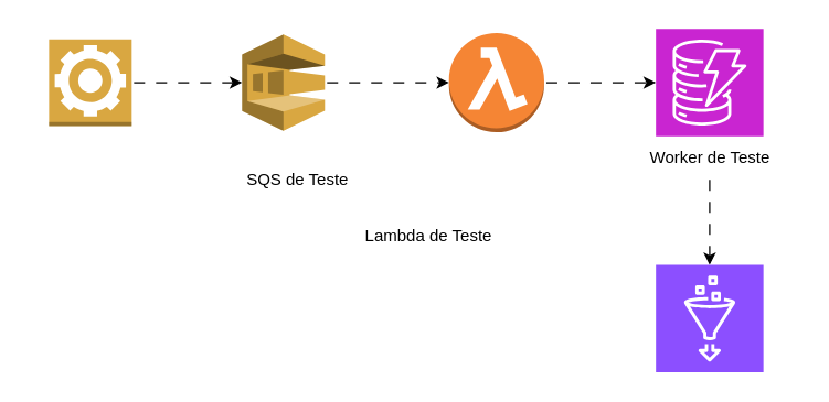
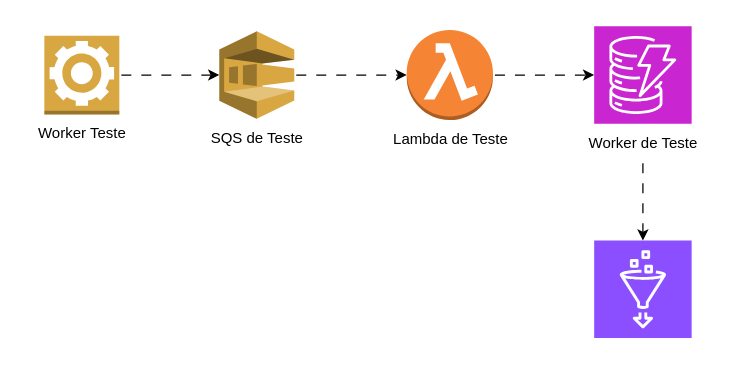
  <mxCell id="0" />
  <mxCell id="1" parent="0" />
  <mxCell id="2" value="" style="edgeStyle=orthogonalEdgeStyle;rounded=0;orthogonalLoop=1;jettySize=auto;html=1;flowAnimation=1;" parent="1" source="3" target="6" edge="1"><mxGeometry relative="1" as="geometry" /></mxCell>
  <mxCell id="3" value="" style="outlineConnect=0;dashed=0;verticalLabelPosition=bottom;verticalAlign=top;align=center;html=1;shape=mxgraph.aws3.worker;fillColor=#D9A741;gradientColor=none;" parent="1" vertex="1"><mxGeometry x="35" y="28" width="60" height="63" as="geometry" /></mxCell>
+ <mxCell id="4" value="Worker Teste" style="text;html=1;align=center;verticalAlign=middle;resizable=0;points=[];autosize=1;strokeColor=none;fillColor=none;" parent="1" vertex="1"><mxGeometry x="20" y="91" width="90" height="30" as="geometry" /></mxCell>
  <mxCell id="5" value="" style="edgeStyle=orthogonalEdgeStyle;rounded=0;orthogonalLoop=1;jettySize=auto;html=1;flowAnimation=1;" parent="1" source="6" target="9" edge="1"><mxGeometry relative="1" as="geometry" /></mxCell>
  <mxCell id="6" value="" style="outlineConnect=0;dashed=0;verticalLabelPosition=bottom;verticalAlign=top;align=center;html=1;shape=mxgraph.aws3.sqs;fillColor=#D9A741;gradientColor=none;" parent="1" vertex="1"><mxGeometry x="175" y="24.5" width="60" height="70" as="geometry" /></mxCell>
- <mxCell id="7" value="SQS de Teste" style="text;html=1;align=center;verticalAlign=middle;resizable=0;points=[];autosize=1;strokeColor=none;fillColor=none;" parent="1" vertex="1"><mxGeometry x="165" y="114.5" width="100" height="30" as="geometry" /></mxCell>
+ <mxCell id="7" value="SQS de Teste" style="text;html=1;align=center;verticalAlign=middle;resizable=0;points=[];autosize=1;strokeColor=none;fillColor=none;" parent="1" vertex="1"><mxGeometry x="155" y="94.5" width="100" height="30" as="geometry" /></mxCell>
  <mxCell id="8" value="" style="edgeStyle=orthogonalEdgeStyle;rounded=0;orthogonalLoop=1;jettySize=auto;html=1;flowAnimation=1;" parent="1" source="9" target="11" edge="1"><mxGeometry relative="1" as="geometry" /></mxCell>
  <mxCell id="9" value="" style="outlineConnect=0;dashed=0;verticalLabelPosition=bottom;verticalAlign=top;align=center;html=1;shape=mxgraph.aws3.lambda_function;fillColor=#F58534;gradientColor=none;" parent="1" vertex="1"><mxGeometry x="325" y="23.5" width="69" height="72" as="geometry" /></mxCell>
- <mxCell id="10" value="Lambda de Teste" style="text;html=1;align=center;verticalAlign=middle;resizable=0;points=[];autosize=1;strokeColor=none;fillColor=none;" parent="1" vertex="1"><mxGeometry x="249.5" y="155.5" width="120" height="30" as="geometry" /></mxCell>
+ <mxCell id="10" value="Lambda de Teste" style="text;html=1;align=center;verticalAlign=middle;resizable=0;points=[];autosize=1;strokeColor=none;fillColor=none;" parent="1" vertex="1"><mxGeometry x="299.5" y="95.5" width="120" height="30" as="geometry" /></mxCell>
  <mxCell id="11" value="" style="sketch=0;points=[[0,0,0],[0.25,0,0],[0.5,0,0],[0.75,0,0],[1,0,0],[0,1,0],[0.25,1,0],[0.5,1,0],[0.75,1,0],[1,1,0],[0,0.25,0],[0,0.5,0],[0,0.75,0],[1,0.25,0],[1,0.5,0],[1,0.75,0]];outlineConnect=0;fontColor=#232F3E;fillColor=#C925D1;strokeColor=#ffffff;dashed=0;verticalLabelPosition=bottom;verticalAlign=top;align=center;html=1;fontSize=12;fontStyle=0;aspect=fixed;shape=mxgraph.aws4.resourceIcon;resIcon=mxgraph.aws4.dynamodb;" parent="1" vertex="1"><mxGeometry x="475" y="20.5" width="78" height="78" as="geometry" /></mxCell>
  <mxCell id="12" value="" style="edgeStyle=orthogonalEdgeStyle;rounded=0;orthogonalLoop=1;jettySize=auto;html=1;flowAnimation=1;" edge="1" parent="1" source="13" target="14"><mxGeometry relative="1" as="geometry" /></mxCell>
  <mxCell id="13" value="Worker de Teste" style="text;html=1;align=center;verticalAlign=middle;resizable=0;points=[];autosize=1;strokeColor=none;fillColor=none;" parent="1" vertex="1"><mxGeometry x="449" y="98.5" width="130" height="30" as="geometry" /></mxCell>
  <mxCell id="14" value="" style="points=[[0,0,0],[0.25,0,0],[0.5,0,0],[0.75,0,0],[1,0,0],[0,1,0],[0.25,1,0],[0.5,1,0],[0.75,1,0],[1,1,0],[0,0.25,0],[0,0.5,0],[0,0.75,0],[1,0.25,0],[1,0.5,0],[1,0.75,0]];outlineConnect=0;fontColor=#232F3E;fillColor=#8C4FFF;strokeColor=#ffffff;dashed=0;verticalLabelPosition=bottom;verticalAlign=top;align=center;html=1;fontSize=12;fontStyle=0;aspect=fixed;shape=mxgraph.aws4.resourceIcon;resIcon=mxgraph.aws4.glue;shadow=0;" vertex="1" parent="1"><mxGeometry x="475" y="192" width="78" height="78" as="geometry" /></mxCell>
